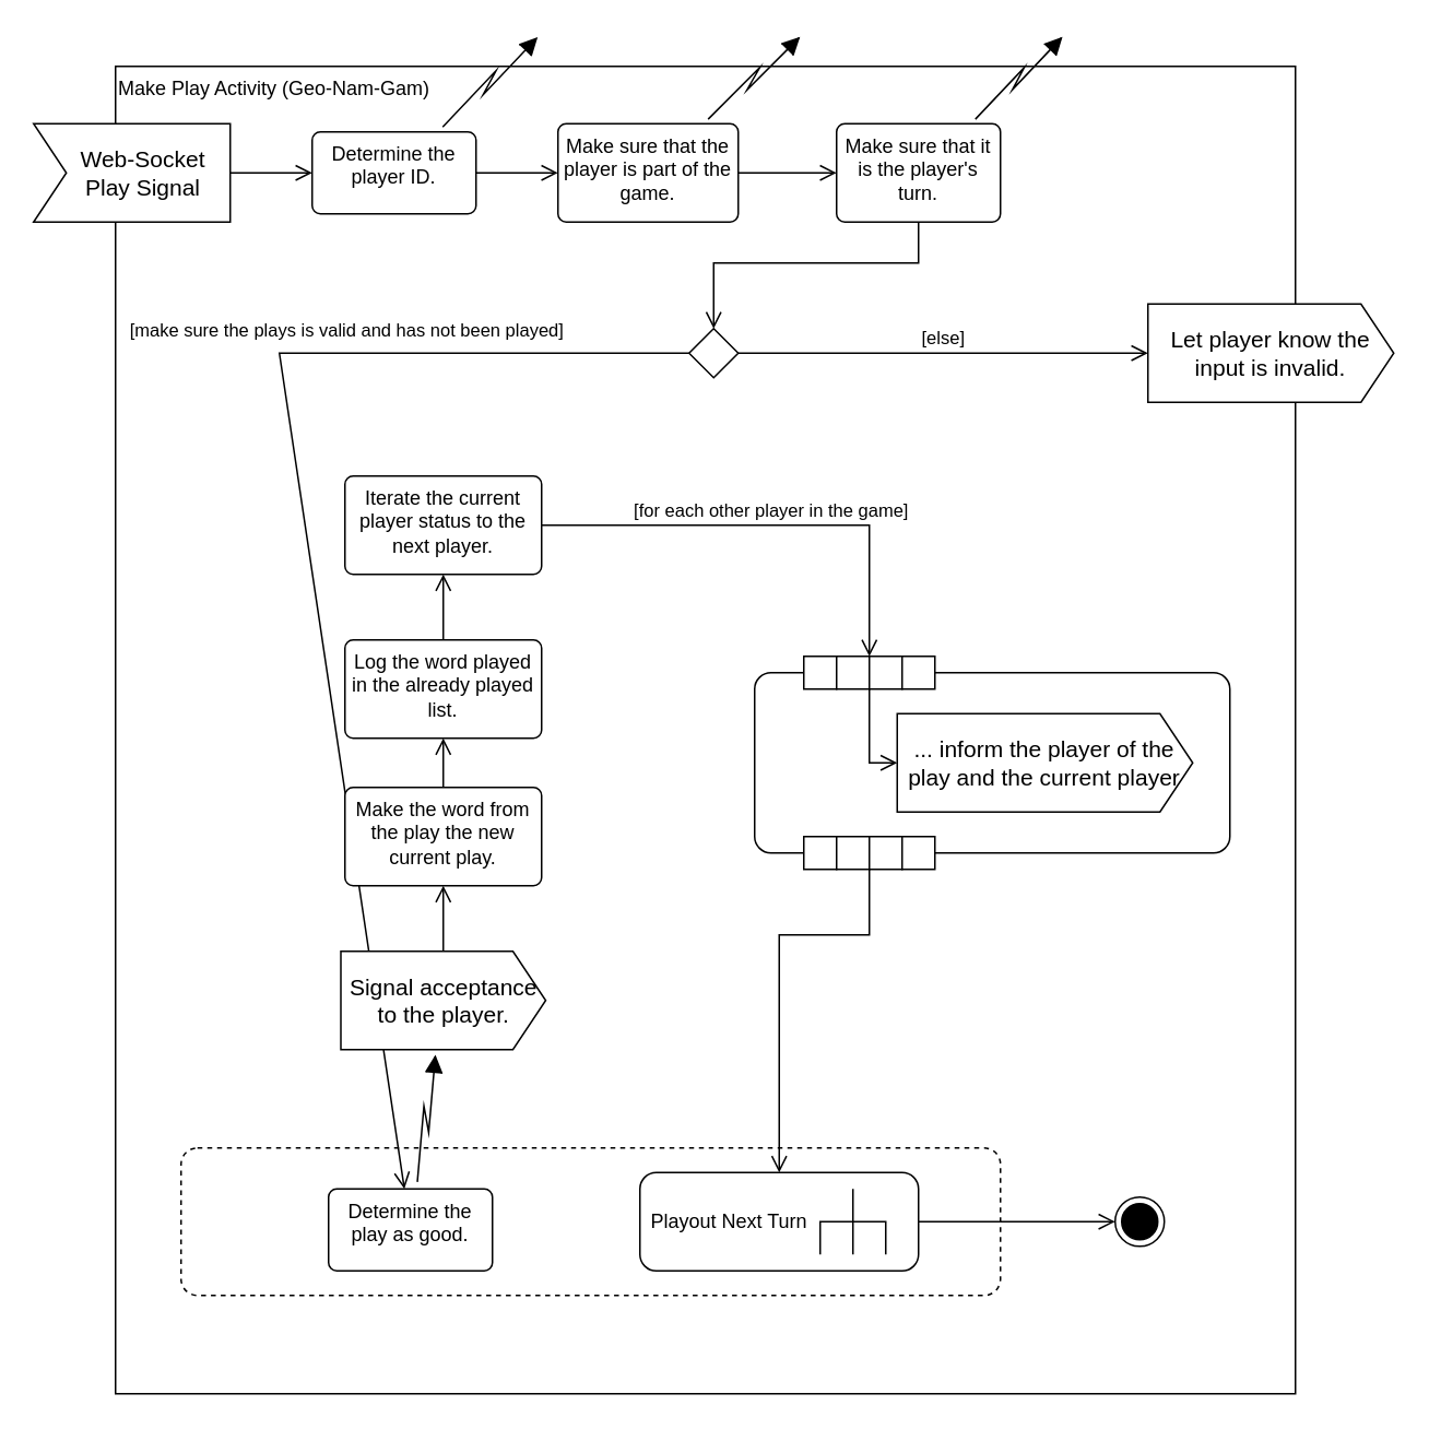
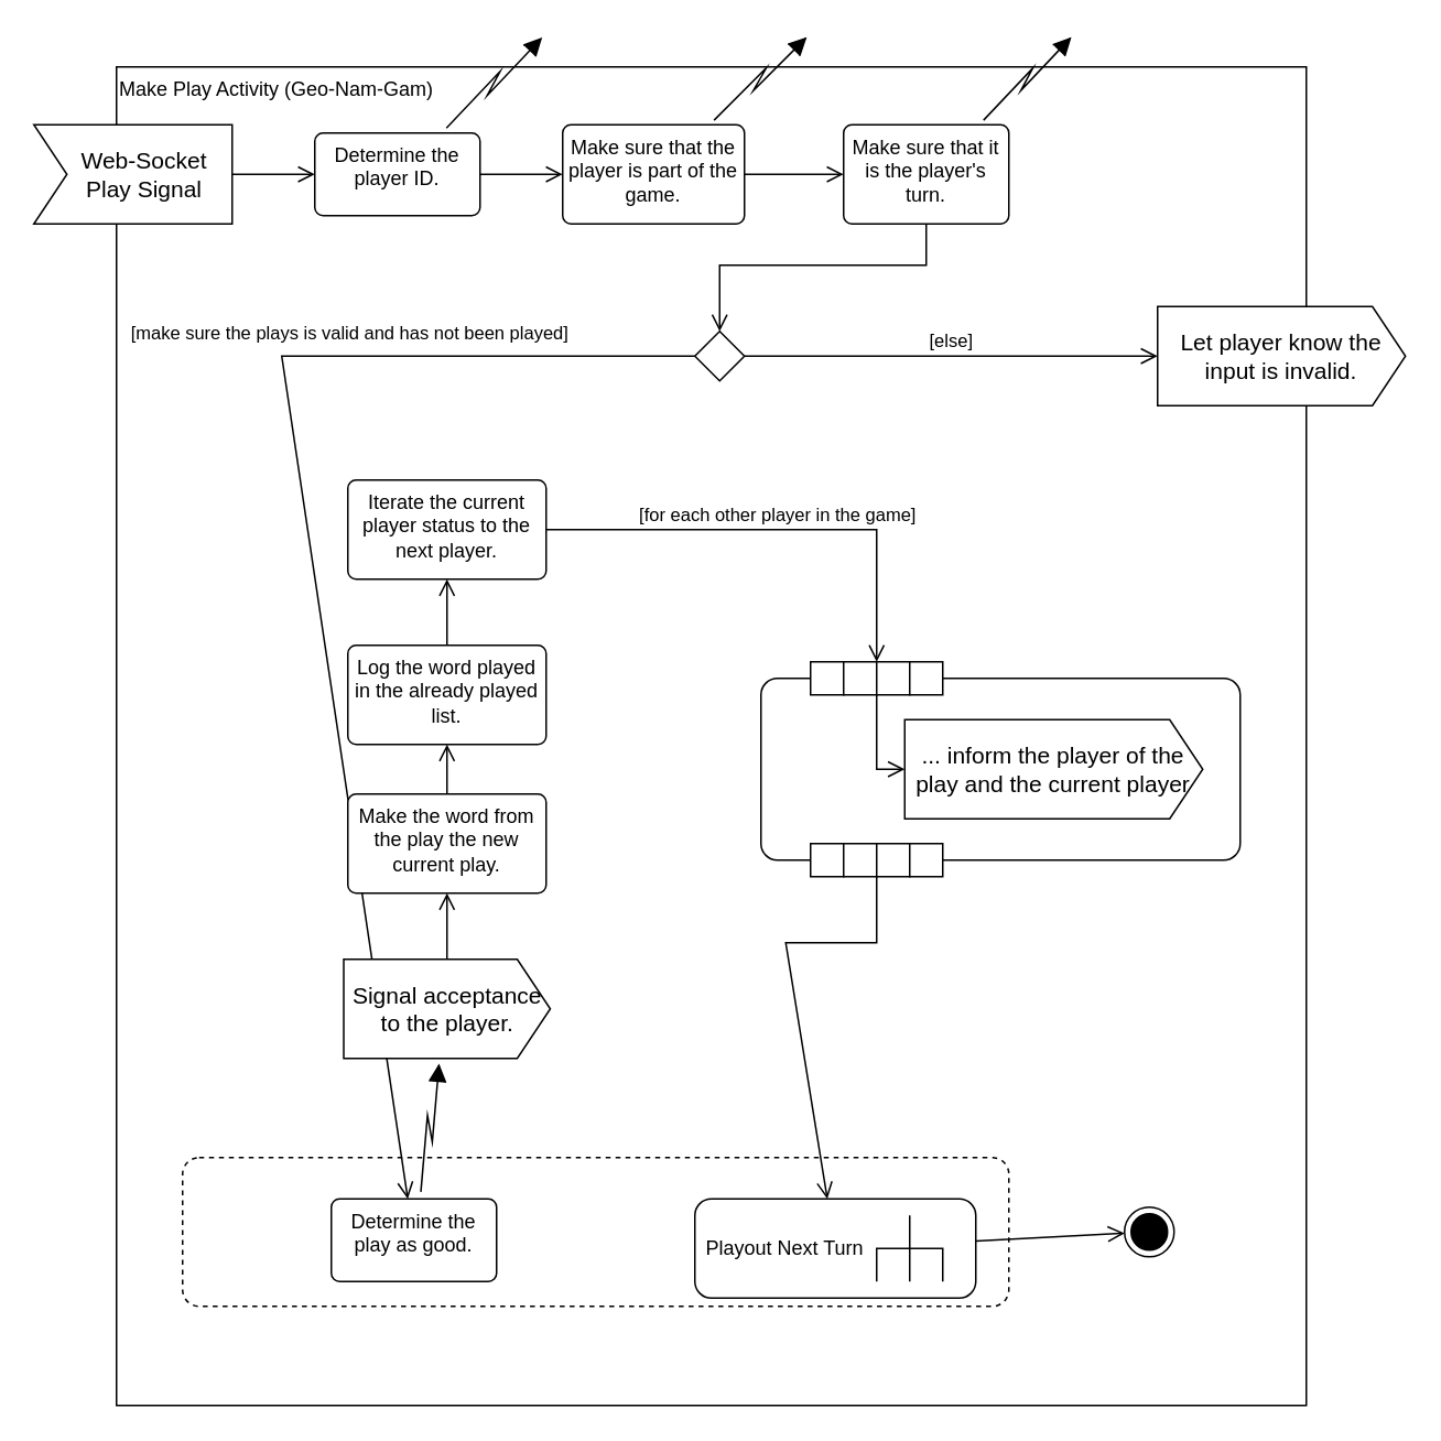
  <mxCell id="0" />
  <mxCell id="1" parent="0" />
  <mxCell id="2" value="Make Play Activity (Geo-Nam-Gam)" style="html=1;dashed=0;whiteSpace=wrap;align=left;verticalAlign=top;" vertex="1" parent="1"><mxGeometry x="70" y="40" width="720" height="810" as="geometry" /></mxCell>
  <mxCell id="3" value="Web-Socket Play Signal" style="html=1;shape=mxgraph.infographic.ribbonSimple;notch1=20;notch2=0;align=center;verticalAlign=middle;fontSize=14;fontStyle=0;fillColor=#FFFFFF;flipH=0;spacingRight=0;spacingLeft=14;whiteSpace=wrap;" vertex="1" parent="1"><mxGeometry x="20" y="75" width="120" height="60" as="geometry" /></mxCell>
  <mxCell id="4" value="Determine the player ID." style="html=1;align=center;verticalAlign=top;rounded=1;absoluteArcSize=1;arcSize=10;dashed=0;whiteSpace=wrap;" vertex="1" parent="1"><mxGeometry x="190" y="80" width="100" height="50" as="geometry" /></mxCell>
  <mxCell id="5" value="" style="endArrow=open;startArrow=none;endFill=0;startFill=0;endSize=8;html=1;verticalAlign=bottom;labelBackgroundColor=none;strokeWidth=1;rounded=0;" edge="1" parent="1" source="3" target="4"><mxGeometry width="160" relative="1" as="geometry"><mxPoint x="350" y="160" as="sourcePoint" /><mxPoint x="510" y="160" as="targetPoint" /></mxGeometry></mxCell>
  <mxCell id="6" value="Make sure that the player is part of the game." style="html=1;align=center;verticalAlign=top;rounded=1;absoluteArcSize=1;arcSize=10;dashed=0;whiteSpace=wrap;" vertex="1" parent="1"><mxGeometry x="340" y="75" width="110" height="60" as="geometry" /></mxCell>
  <mxCell id="7" value="" style="endArrow=open;startArrow=none;endFill=0;startFill=0;endSize=8;html=1;verticalAlign=bottom;labelBackgroundColor=none;strokeWidth=1;rounded=0;" edge="1" parent="1" target="6" source="4"><mxGeometry width="160" relative="1" as="geometry"><mxPoint x="340" y="105" as="sourcePoint" /><mxPoint x="710" y="160" as="targetPoint" /></mxGeometry></mxCell>
  <mxCell id="8" value="Make sure that it is the player's turn." style="html=1;align=center;verticalAlign=top;rounded=1;absoluteArcSize=1;arcSize=10;dashed=0;whiteSpace=wrap;" vertex="1" parent="1"><mxGeometry x="510" y="75" width="100" height="60" as="geometry" /></mxCell>
  <mxCell id="9" value="" style="endArrow=open;startArrow=none;endFill=0;startFill=0;endSize=8;html=1;verticalAlign=bottom;labelBackgroundColor=none;strokeWidth=1;rounded=0;" edge="1" parent="1" target="8" source="6"><mxGeometry width="160" relative="1" as="geometry"><mxPoint x="540" y="105" as="sourcePoint" /><mxPoint x="910" y="160" as="targetPoint" /></mxGeometry></mxCell>
  <mxCell id="10" value="" style="html=1;align=center;verticalAlign=top;rounded=1;absoluteArcSize=1;arcSize=20;dashed=1;whiteSpace=wrap;" vertex="1" parent="1"><mxGeometry x="110" y="700" width="500" height="90" as="geometry" /></mxCell>
  <mxCell id="11" value="Determine the play as good." style="html=1;align=center;verticalAlign=top;rounded=1;absoluteArcSize=1;arcSize=10;dashed=0;whiteSpace=wrap;" vertex="1" parent="1"><mxGeometry x="200" y="725" width="100" height="50" as="geometry" /></mxCell>
  <mxCell id="12" value="" style="shape=mxgraph.lean_mapping.electronic_info_flow_edge;html=1;rounded=0;" edge="1" parent="1" source="6"><mxGeometry width="160" relative="1" as="geometry"><mxPoint x="350" y="160" as="sourcePoint" /><mxPoint x="490" y="20" as="targetPoint" /></mxGeometry></mxCell>
  <mxCell id="13" value="" style="shape=mxgraph.lean_mapping.electronic_info_flow_edge;html=1;rounded=0;" edge="1" parent="1" source="8"><mxGeometry width="160" relative="1" as="geometry"><mxPoint x="350" y="160" as="sourcePoint" /><mxPoint x="650" y="20" as="targetPoint" /></mxGeometry></mxCell>
  <mxCell id="14" value="" style="rhombus;" vertex="1" parent="1"><mxGeometry x="420" y="200" width="30" height="30" as="geometry" /></mxCell>
  <mxCell id="15" value="" style="endArrow=open;startArrow=none;endFill=0;startFill=0;endSize=8;html=1;verticalAlign=bottom;labelBackgroundColor=none;strokeWidth=1;rounded=0;entryX=0.5;entryY=0;entryDx=0;entryDy=0;" edge="1" parent="1" source="8" target="14"><mxGeometry width="160" relative="1" as="geometry"><mxPoint x="460" y="115" as="sourcePoint" /><mxPoint x="520" y="115" as="targetPoint" /><Array as="points"><mxPoint x="560" y="160" /><mxPoint x="435" y="160" /></Array></mxGeometry></mxCell>
  <mxCell id="16" value="[make sure the plays is valid and has not been played]" style="endArrow=open;startArrow=none;endFill=0;startFill=0;endSize=8;html=1;verticalAlign=bottom;labelBackgroundColor=none;strokeWidth=1;rounded=0;exitX=0;exitY=0.5;exitDx=0;exitDy=0;" edge="1" parent="1" source="14" target="11"><mxGeometry x="-0.453" y="-5" width="160" relative="1" as="geometry"><mxPoint x="300" y="115" as="sourcePoint" /><mxPoint x="350" y="115" as="targetPoint" /><Array as="points"><mxPoint x="170" y="215" /></Array><mxPoint as="offset" /></mxGeometry></mxCell>
  <mxCell id="17" value="[else]" style="endArrow=open;startArrow=none;endFill=0;startFill=0;endSize=8;html=1;verticalAlign=bottom;labelBackgroundColor=none;strokeWidth=1;rounded=0;exitX=1;exitY=0.5;exitDx=0;exitDy=0;" edge="1" parent="1" source="14" target="18"><mxGeometry width="160" relative="1" as="geometry"><mxPoint x="705" y="215" as="sourcePoint" /><mxPoint x="580" y="280" as="targetPoint" /><Array as="points"><mxPoint x="580" y="215" /></Array></mxGeometry></mxCell>
  <mxCell id="18" value="Let player know the input is invalid." style="html=1;shape=mxgraph.infographic.ribbonSimple;notch1=0;notch2=20;align=center;verticalAlign=middle;fontSize=14;fontStyle=0;fillColor=#FFFFFF;whiteSpace=wrap;" vertex="1" parent="1"><mxGeometry x="700" y="185" width="150" height="60" as="geometry" /></mxCell>
  <mxCell id="19" value="Log the word played in the already played list." style="html=1;align=center;verticalAlign=top;rounded=1;absoluteArcSize=1;arcSize=10;dashed=0;whiteSpace=wrap;" vertex="1" parent="1"><mxGeometry x="210" y="390" width="120" height="60" as="geometry" /></mxCell>
  <mxCell id="20" value="Iterate the current player status to the next player." style="html=1;align=center;verticalAlign=top;rounded=1;absoluteArcSize=1;arcSize=10;dashed=0;whiteSpace=wrap;" vertex="1" parent="1"><mxGeometry x="210" y="290" width="120" height="60" as="geometry" /></mxCell>
  <mxCell id="21" value="" style="endArrow=open;startArrow=none;endFill=0;startFill=0;endSize=8;html=1;verticalAlign=bottom;labelBackgroundColor=none;strokeWidth=1;rounded=0;" edge="1" parent="1" source="19" target="20"><mxGeometry width="160" relative="1" as="geometry"><mxPoint x="230" y="320" as="sourcePoint" /><mxPoint x="320" y="320" as="targetPoint" /></mxGeometry></mxCell>
  <mxCell id="22" value="[for each other player in the game]" style="endArrow=open;startArrow=none;endFill=0;startFill=0;endSize=8;html=1;verticalAlign=bottom;labelBackgroundColor=none;strokeWidth=1;rounded=0;entryX=1;entryY=0;entryDx=0;entryDy=0;" edge="1" parent="1" source="20" target="30"><mxGeometry width="160" relative="1" as="geometry"><mxPoint x="383" y="320" as="sourcePoint" /><mxPoint x="650" y="379" as="targetPoint" /><Array as="points"><mxPoint x="530" y="320" /></Array></mxGeometry></mxCell>
  <mxCell id="23" value="" style="shape=mxgraph.lean_mapping.electronic_info_flow_edge;html=1;rounded=0;" edge="1" parent="1" source="11" target="43"><mxGeometry width="160" relative="1" as="geometry"><mxPoint x="350" y="470" as="sourcePoint" /><mxPoint x="510" y="470" as="targetPoint" /></mxGeometry></mxCell>
  <mxCell id="24" value="Make the word from the play the new current play." style="html=1;align=center;verticalAlign=top;rounded=1;absoluteArcSize=1;arcSize=10;dashed=0;whiteSpace=wrap;" vertex="1" parent="1"><mxGeometry x="210" y="480" width="120" height="60" as="geometry" /></mxCell>
  <mxCell id="25" value="" style="endArrow=open;startArrow=none;endFill=0;startFill=0;endSize=8;html=1;verticalAlign=bottom;labelBackgroundColor=none;strokeWidth=1;rounded=0;" edge="1" parent="1" source="24" target="19"><mxGeometry width="160" relative="1" as="geometry"><mxPoint x="410" y="380" as="sourcePoint" /><mxPoint x="460" y="380" as="targetPoint" /></mxGeometry></mxCell>
  <mxCell id="26" value="" style="shape=mxgraph.lean_mapping.electronic_info_flow_edge;html=1;rounded=0;" edge="1" parent="1" source="4"><mxGeometry width="160" relative="1" as="geometry"><mxPoint x="439" y="85" as="sourcePoint" /><mxPoint x="330" y="20" as="targetPoint" /></mxGeometry></mxCell>
  <mxCell id="27" value="" style="html=1;dashed=0;rounded=1;absoluteArcSize=1;arcSize=20;verticalAlign=middle;align=center;whiteSpace=wrap;" vertex="1" parent="1"><mxGeometry x="460" y="410" width="290" height="110" as="geometry" /></mxCell>
  <mxCell id="28" value="" style="group;resizeWidth=0;resizeHeight=0;html=1;" vertex="1" parent="27"><mxGeometry width="80" height="20" relative="1" as="geometry"><mxPoint x="30" y="-10" as="offset" /></mxGeometry></mxCell>
  <mxCell id="29" value="" style="resizeWidth=0;resizeHeight=0;points=[[0,0],[0.5,0],[1,0]];html=1;whiteSpace=wrap;" vertex="1" parent="28"><mxGeometry width="20" height="20" relative="1" as="geometry"><mxPoint as="offset" /></mxGeometry></mxCell>
  <mxCell id="30" value="" style="resizeWidth=0;resizeHeight=0;points=[[0,0],[0.5,0],[1,0]];html=1;whiteSpace=wrap;" vertex="1" parent="28"><mxGeometry width="20" height="20" relative="1" as="geometry"><mxPoint x="20" as="offset" /></mxGeometry></mxCell>
  <mxCell id="31" value="" style="resizeWidth=0;resizeHeight=0;points=[[0,0],[0.5,0],[1,0]];html=1;whiteSpace=wrap;" vertex="1" parent="28"><mxGeometry width="20" height="20" relative="1" as="geometry"><mxPoint x="40" as="offset" /></mxGeometry></mxCell>
  <mxCell id="32" value="" style="resizeWidth=0;resizeHeight=0;points=[[0,0],[0.5,0],[1,0]];html=1;whiteSpace=wrap;" vertex="1" parent="28"><mxGeometry width="20" height="20" relative="1" as="geometry"><mxPoint x="60" as="offset" /></mxGeometry></mxCell>
  <mxCell id="33" value="" style="group;resizeWidth=0;resizeHeight=0;html=1;" vertex="1" parent="27"><mxGeometry y="1" width="80" height="20" relative="1" as="geometry"><mxPoint x="30" y="-10" as="offset" /></mxGeometry></mxCell>
  <mxCell id="34" value="" style="resizeWidth=0;resizeHeight=0;points=[[0,1],[0.5,1],[1,1]];html=1;whiteSpace=wrap;" vertex="1" parent="33"><mxGeometry width="20" height="20" relative="1" as="geometry"><mxPoint as="offset" /></mxGeometry></mxCell>
  <mxCell id="35" value="" style="resizeWidth=0;resizeHeight=0;points=[[0,1],[0.5,1],[1,1]];html=1;whiteSpace=wrap;" vertex="1" parent="33"><mxGeometry width="20" height="20" relative="1" as="geometry"><mxPoint x="20" as="offset" /></mxGeometry></mxCell>
  <mxCell id="36" value="" style="resizeWidth=0;resizeHeight=0;points=[[0,1],[0.5,1],[1,1]];html=1;whiteSpace=wrap;" vertex="1" parent="33"><mxGeometry width="20" height="20" relative="1" as="geometry"><mxPoint x="40" as="offset" /></mxGeometry></mxCell>
  <mxCell id="37" value="" style="resizeWidth=0;resizeHeight=0;points=[[0,1],[0.5,1],[1,1]];html=1;whiteSpace=wrap;" vertex="1" parent="33"><mxGeometry width="20" height="20" relative="1" as="geometry"><mxPoint x="60" as="offset" /></mxGeometry></mxCell>
  <mxCell id="38" value="... inform the player of the play and the current player" style="html=1;shape=mxgraph.infographic.ribbonSimple;notch1=0;notch2=20;align=center;verticalAlign=middle;fontSize=14;fontStyle=0;fillColor=#FFFFFF;whiteSpace=wrap;" vertex="1" parent="27"><mxGeometry x="87" y="25" width="180.332" height="60" as="geometry" /></mxCell>
  <mxCell id="39" value="" style="endArrow=open;startArrow=none;endFill=0;startFill=0;endSize=8;html=1;verticalAlign=bottom;labelBackgroundColor=none;strokeWidth=1;rounded=0;exitX=0.5;exitY=1;exitDx=0;exitDy=0;" edge="1" parent="27" source="28" target="38"><mxGeometry width="160" relative="1" as="geometry"><mxPoint x="70.303" y="-47" as="sourcePoint" /><mxPoint x="70.303" as="targetPoint" /><Array as="points"><mxPoint x="70.0" y="55" /></Array></mxGeometry></mxCell>
  <mxCell id="40" value="" style="endArrow=open;startArrow=none;endFill=0;startFill=0;endSize=8;html=1;verticalAlign=bottom;labelBackgroundColor=none;strokeWidth=1;rounded=0;exitX=0;exitY=1;exitDx=0;exitDy=0;" edge="1" parent="1" source="36" target="45"><mxGeometry width="160" relative="1" as="geometry"><mxPoint x="540" y="400" as="sourcePoint" /><mxPoint x="557" y="445" as="targetPoint" /><Array as="points"><mxPoint x="530" y="570" /><mxPoint x="475" y="570" /></Array></mxGeometry></mxCell>
  <mxCell id="41" value="" style="ellipse;html=1;shape=endState;fillColor=strokeColor;" vertex="1" parent="1"><mxGeometry x="680" y="730" width="30" height="30" as="geometry" /></mxCell>
  <mxCell id="42" value="" style="endArrow=open;startArrow=none;endFill=0;startFill=0;endSize=8;html=1;verticalAlign=bottom;labelBackgroundColor=none;strokeWidth=1;rounded=0;" edge="1" parent="1" source="45" target="41"><mxGeometry width="160" relative="1" as="geometry"><mxPoint x="450" y="870" as="sourcePoint" /><mxPoint x="610" y="870" as="targetPoint" /></mxGeometry></mxCell>
  <mxCell id="43" value="Signal acceptance to the player." style="html=1;shape=mxgraph.infographic.ribbonSimple;notch1=0;notch2=20;align=center;verticalAlign=middle;fontSize=14;fontStyle=0;fillColor=#FFFFFF;whiteSpace=wrap;" vertex="1" parent="1"><mxGeometry x="207.5" y="580" width="125" height="60" as="geometry" /></mxCell>
  <mxCell id="44" value="" style="endArrow=open;startArrow=none;endFill=0;startFill=0;endSize=8;html=1;verticalAlign=bottom;labelBackgroundColor=none;strokeWidth=1;rounded=0;" edge="1" parent="1" source="43" target="24"><mxGeometry width="160" relative="1" as="geometry"><mxPoint x="200" y="602.5" as="sourcePoint" /><mxPoint x="387.5" y="550" as="targetPoint" /></mxGeometry></mxCell>
- <mxCell id="45" value="Playout Next Turn" style="shape=mxgraph.uml25.behaviorAction;html=1;rounded=1;absoluteArcSize=1;arcSize=10;align=left;spacingLeft=5;whiteSpace=wrap;" vertex="1" parent="1"><mxGeometry x="390" y="715" width="170" height="60" as="geometry" /></mxCell>
+ <mxCell id="45" value="Playout Next Turn" style="shape=mxgraph.uml25.behaviorAction;html=1;rounded=1;absoluteArcSize=1;arcSize=10;align=left;spacingLeft=5;whiteSpace=wrap;" vertex="1" parent="1"><mxGeometry x="420" y="725" width="170" height="60" as="geometry" /></mxCell>
